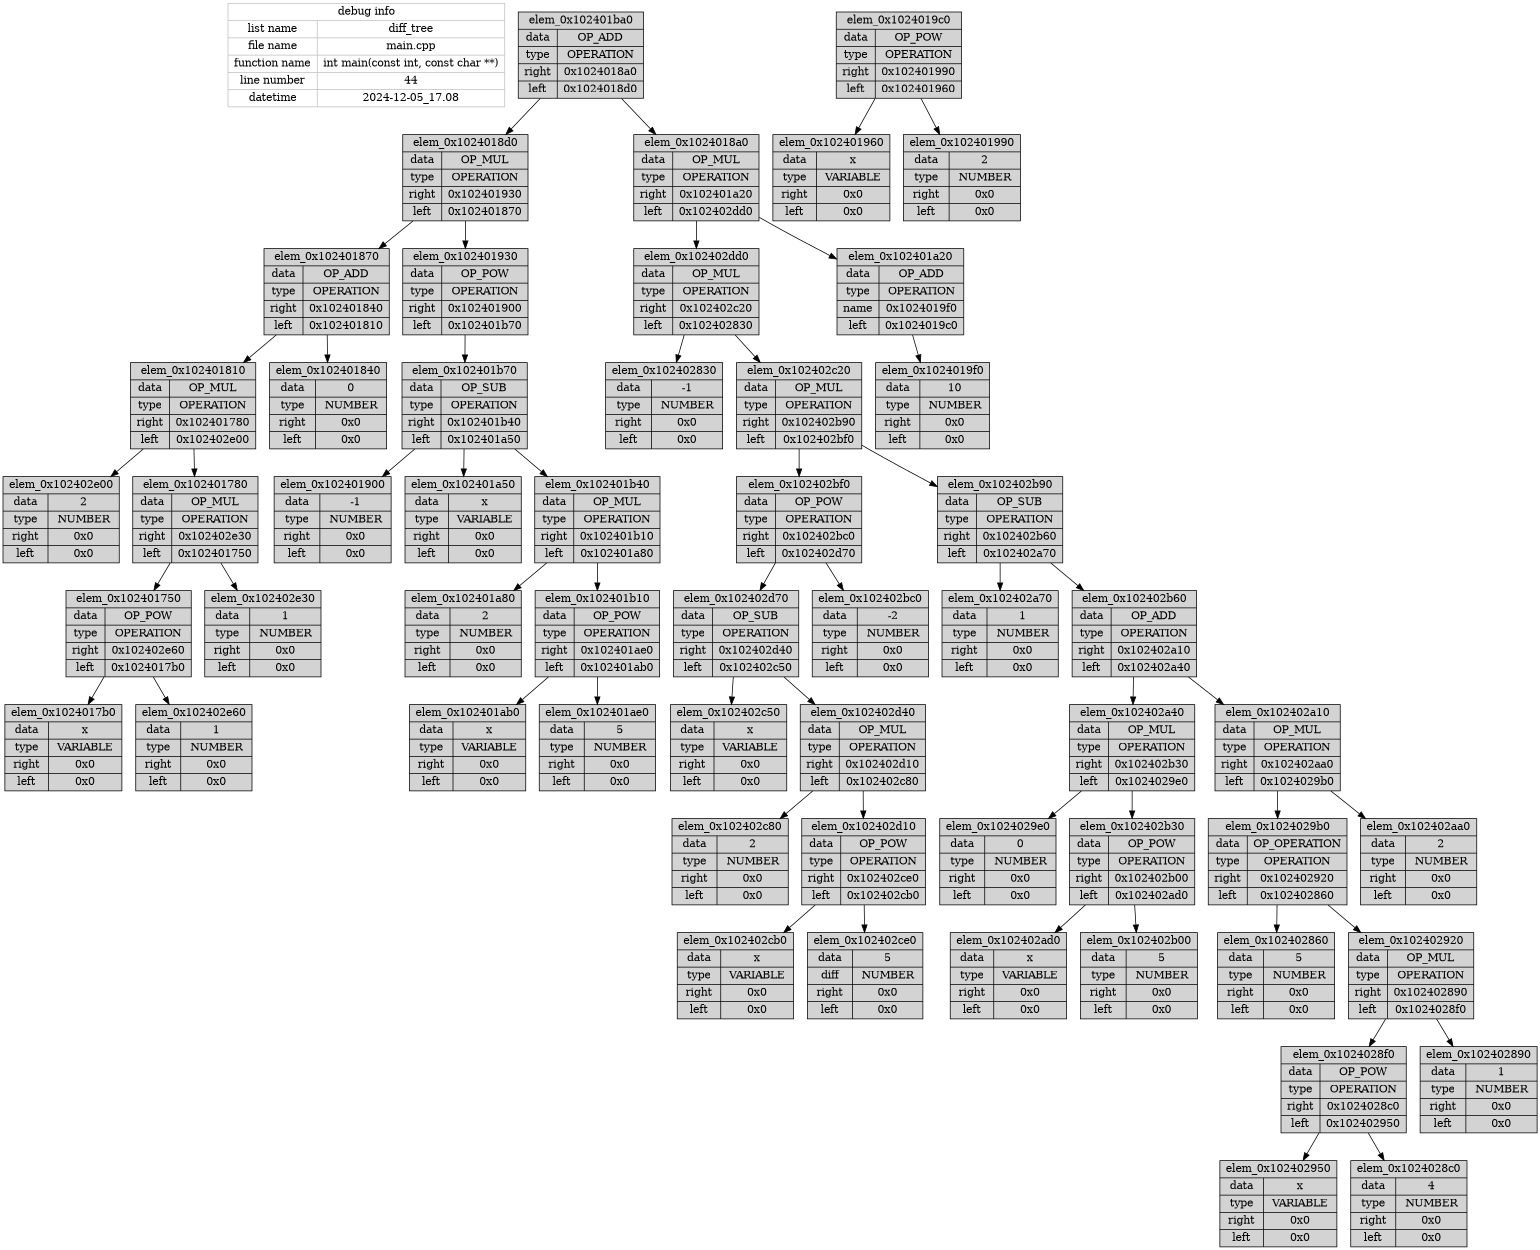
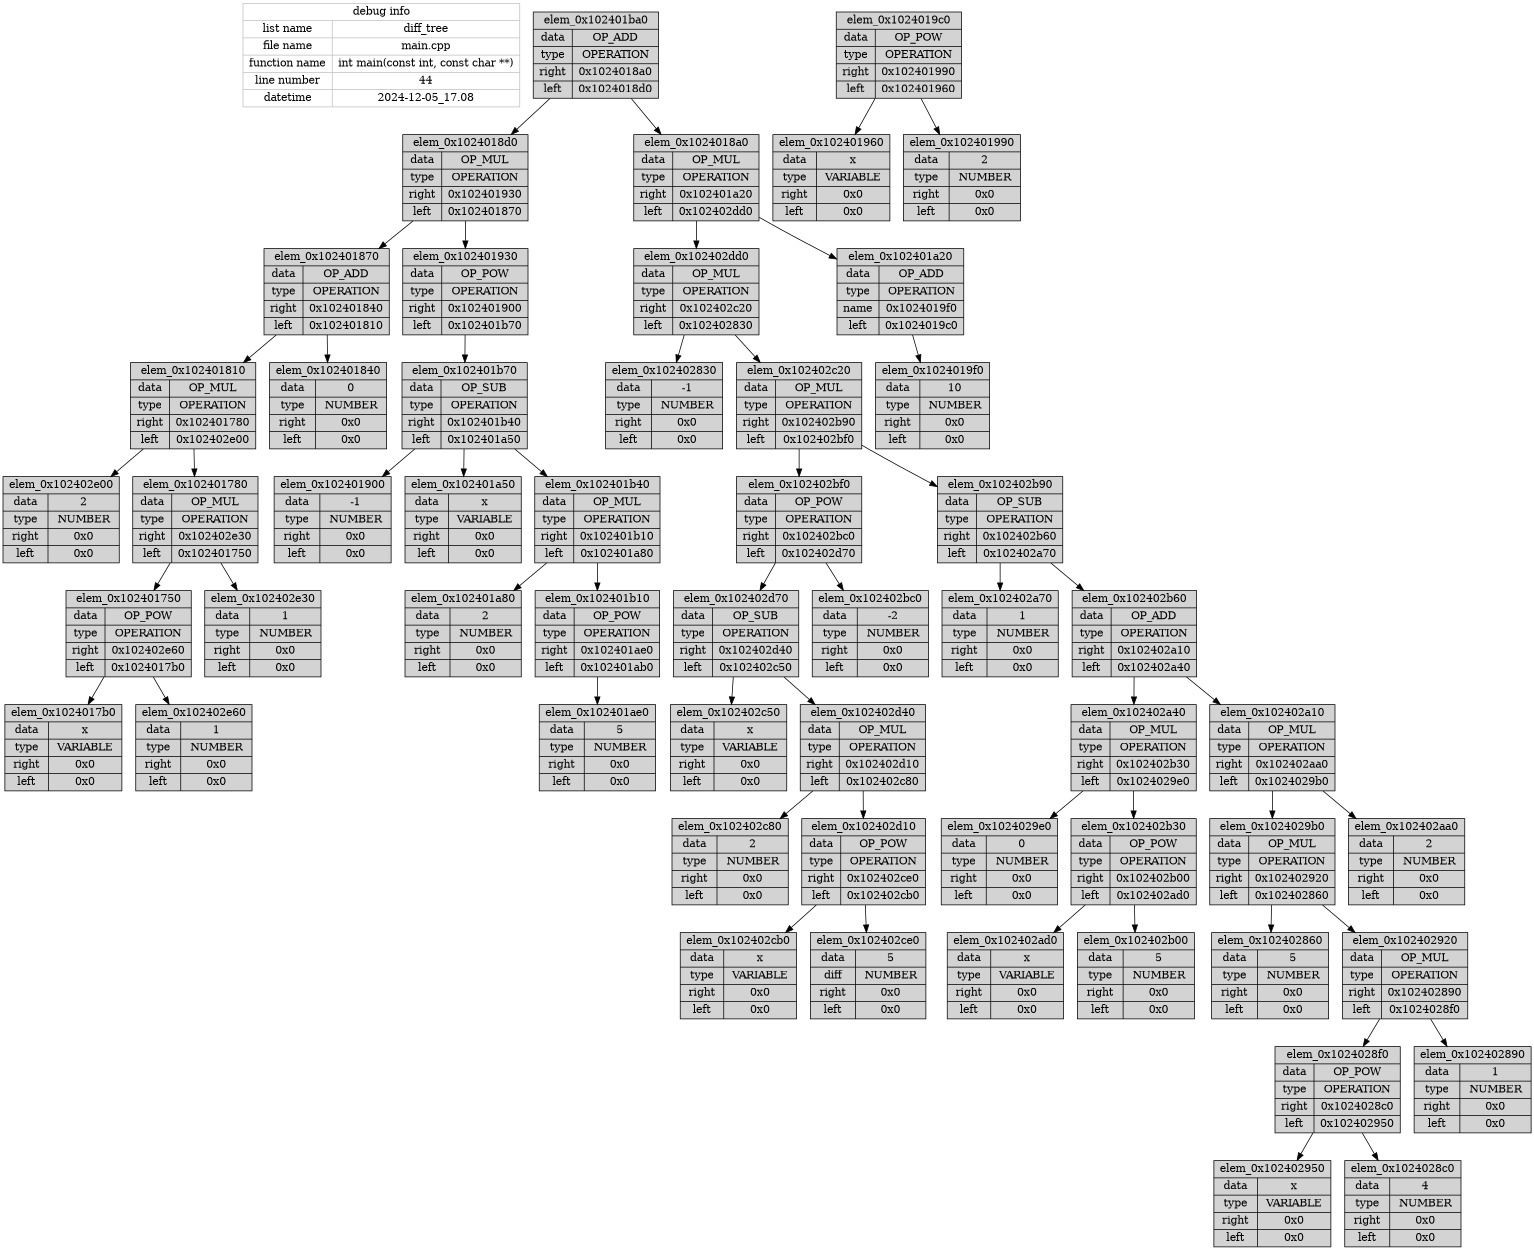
  digraph {
    node [color=black fillcolor=lightgrey shape=record style=filled]
    n1 [color=grey fillcolor=white label="{debug info | { {list name | file name | function name | line number | datetime} | {diff_tree | main.cpp | int main(const int, const char **) | 44 | 2024-12-05_17.08} }}"]
    n2 [label="{elem_0x102401ba0  | { {data | type | right | left} | {OP_ADD | OPERATION | 0x1024018a0 | 0x1024018d0} } }"]
    n3 [label="{elem_0x1024018d0  | { {data | type | right | left} | {OP_MUL | OPERATION | 0x102401930 | 0x102401870} } }"]
    n4 [label="{elem_0x1024018a0  | { {data | type | right | left} | {OP_MUL | OPERATION | 0x102401a20 | 0x102402dd0} } }"]
    n5 [label="{elem_0x102401870  | { {data | type | right | left} | {OP_ADD | OPERATION | 0x102401840 | 0x102401810} } }"]
    n6 [label="{elem_0x102401930  | { {data | type | right | left} | {OP_POW | OPERATION | 0x102401900 | 0x102401b70} } }"]
    n7 [label="{elem_0x102402dd0  | { {data | type | right | left} | {OP_MUL | OPERATION | 0x102402c20 | 0x102402830} } }"]
    n8 [label="{elem_0x102401a20  | { {data | type | name | left} | {OP_ADD | OPERATION | 0x1024019f0 | 0x1024019c0} } }"]
    n9 [label="{elem_0x102401810  | { {data | type | right | left} | {OP_MUL | OPERATION | 0x102401780 | 0x102402e00} } }"]
    n10 [label="{elem_0x102401840  | { {data | type | right | left} | {0 | NUMBER | 0x0 | 0x0} } }"]
    n11 [label="{elem_0x102401b70  | { {data | type | right | left} | {OP_SUB | OPERATION | 0x102401b40 | 0x102401a50} } }"]
    n12 [label="{elem_0x102402e00  | { {data | type | right | left} | {2 | NUMBER | 0x0 | 0x0} } }"]
    n13 [label="{elem_0x102401780  | { {data | type | right | left} | {OP_MUL | OPERATION | 0x102402e30 | 0x102401750} } }"]
    n14 [label="{elem_0x102401750  | { {data | type | right | left} | {OP_POW | OPERATION | 0x102402e60 | 0x1024017b0} } }"]
    n15 [label="{elem_0x102402e30  | { {data | type | right | left} | {1 | NUMBER | 0x0 | 0x0} } }"]
    n16 [label="{elem_0x1024017b0  | { {data | type | right | left} | {x | VARIABLE | 0x0 | 0x0} } }"]
    n17 [label="{elem_0x102402e60  | { {data | type | right | left} | {1 | NUMBER | 0x0 | 0x0} } }"]
    n18 [label="{elem_0x102401900  | { {data | type | right | left} | {-1 | NUMBER | 0x0 | 0x0} } }"]
    n19 [label="{elem_0x102401a50  | { {data | type | right | left} | {x | VARIABLE | 0x0 | 0x0} } }"]
    n20 [label="{elem_0x102401b40  | { {data | type | right | left} | {OP_MUL | OPERATION | 0x102401b10 | 0x102401a80} } }"]
    n21 [label="{elem_0x102401a80  | { {data | type | right | left} | {2 | NUMBER | 0x0 | 0x0} } }"]
    n22 [label="{elem_0x102401b10  | { {data | type | right | left} | {OP_POW | OPERATION | 0x102401ae0 | 0x102401ab0} } }"]
-   n23 [label="{elem_0x102401ab0  | { {data | type | right | left} | {x | VARIABLE | 0x0 | 0x0} } }"]
    n24 [label="{elem_0x102401ae0  | { {data | type | right | left} | {5 | NUMBER | 0x0 | 0x0} } }"]
    n25 [label="{elem_0x102402830  | { {data | type | right | left} | {-1 | NUMBER | 0x0 | 0x0} } }"]
    n26 [label="{elem_0x102402c20  | { {data | type | right | left} | {OP_MUL | OPERATION | 0x102402b90 | 0x102402bf0} } }"]
    n27 [label="{elem_0x1024019f0  | { {data | type | right | left} | {10 | NUMBER | 0x0 | 0x0} } }"]
    n28 [label="{elem_0x102402bf0  | { {data | type | right | left} | {OP_POW | OPERATION | 0x102402bc0 | 0x102402d70} } }"]
    n29 [label="{elem_0x102402b90  | { {data | type | right | left} | {OP_SUB | OPERATION | 0x102402b60 | 0x102402a70} } }"]
    n30 [label="{elem_0x102402d70  | { {data | type | right | left} | {OP_SUB | OPERATION | 0x102402d40 | 0x102402c50} } }"]
    n31 [label="{elem_0x102402bc0  | { {data | type | right | left} | {-2 | NUMBER | 0x0 | 0x0} } }"]
    n32 [label="{elem_0x102402a70  | { {data | type | right | left} | {1 | NUMBER | 0x0 | 0x0} } }"]
    n33 [label="{elem_0x102402b60  | { {data | type | right | left} | {OP_ADD | OPERATION | 0x102402a10 | 0x102402a40} } }"]
    n34 [label="{elem_0x102402c50  | { {data | type | right | left} | {x | VARIABLE | 0x0 | 0x0} } }"]
    n35 [label="{elem_0x102402d40  | { {data | type | right | left} | {OP_MUL | OPERATION | 0x102402d10 | 0x102402c80} } }"]
    n36 [label="{elem_0x102402c80  | { {data | type | right | left} | {2 | NUMBER | 0x0 | 0x0} } }"]
    n37 [label="{elem_0x102402d10  | { {data | type | right | left} | {OP_POW | OPERATION | 0x102402ce0 | 0x102402cb0} } }"]
    n38 [label="{elem_0x102402cb0  | { {data | type | right | left} | {x | VARIABLE | 0x0 | 0x0} } }"]
    n39 [label="{elem_0x102402ce0  | { {data | diff | right | left} | {5 | NUMBER | 0x0 | 0x0} } }"]
    n40 [label="{elem_0x102402a40  | { {data | type | right | left} | {OP_MUL | OPERATION | 0x102402b30 | 0x1024029e0} } }"]
    n41 [label="{elem_0x102402a10  | { {data | type | right | left} | {OP_MUL | OPERATION | 0x102402aa0 | 0x1024029b0} } }"]
    n42 [label="{elem_0x1024029e0  | { {data | type | right | left} | {0 | NUMBER | 0x0 | 0x0} } }"]
    n43 [label="{elem_0x102402b30  | { {data | type | right | left} | {OP_POW | OPERATION | 0x102402b00 | 0x102402ad0} } }"]
-   n44 [label="{elem_0x1024029b0  | { {data | type | right | left} | {OP_OPERATION | OPERATION | 0x102402920 | 0x102402860} } }"]
+   n44 [label="{elem_0x1024029b0  | { {data | type | right | left} | {OP_MUL | OPERATION | 0x102402920 | 0x102402860} } }"]
    n45 [label="{elem_0x102402aa0  | { {data | type | right | left} | {2 | NUMBER | 0x0 | 0x0} } }"]
    n46 [label="{elem_0x102402ad0  | { {data | type | right | left} | {x | VARIABLE | 0x0 | 0x0} } }"]
    n47 [label="{elem_0x102402b00  | { {data | type | right | left} | {5 | NUMBER | 0x0 | 0x0} } }"]
    n48 [label="{elem_0x102402860  | { {data | type | right | left} | {5 | NUMBER | 0x0 | 0x0} } }"]
    n49 [label="{elem_0x102402920  | { {data | type | right | left} | {OP_MUL | OPERATION | 0x102402890 | 0x1024028f0} } }"]
    n50 [label="{elem_0x1024028f0  | { {data | type | right | left} | {OP_POW | OPERATION | 0x1024028c0 | 0x102402950} } }"]
    n51 [label="{elem_0x102402890  | { {data | type | right | left} | {1 | NUMBER | 0x0 | 0x0} } }"]
    n52 [label="{elem_0x102402950  | { {data | type | right | left} | {x | VARIABLE | 0x0 | 0x0} } }"]
    n53 [label="{elem_0x1024028c0  | { {data | type | right | left} | {4 | NUMBER | 0x0 | 0x0} } }"]
    n54 [label="{elem_0x1024019c0  | { {data | type | right | left} | {OP_POW | OPERATION | 0x102401990 | 0x102401960} } }"]
    n55 [label="{elem_0x102401960  | { {data | type | right | left} | {x | VARIABLE | 0x0 | 0x0} } }"]
    n56 [label="{elem_0x102401990  | { {data | type | right | left} | {2 | NUMBER | 0x0 | 0x0} } }"]
    n2 -> n3
    n2 -> n4
    n3 -> n5
    n3 -> n6
    n4 -> n7
    n4 -> n8
    n5 -> n9
    n5 -> n10
    n6 -> n11
    n7 -> n25
    n7 -> n26
    n8 -> n27
    n9 -> n12
    n9 -> n13
    n11 -> n18
    n11 -> n19
    n11 -> n20
    n13 -> n14
    n13 -> n15
    n14 -> n16
    n14 -> n17
    n20 -> n21
    n20 -> n22
-   n22 -> n23
    n22 -> n24
    n26 -> n28
    n26 -> n29
    n28 -> n30
    n28 -> n31
    n29 -> n32
    n29 -> n33
    n30 -> n34
    n30 -> n35
    n33 -> n40
    n33 -> n41
    n35 -> n36
    n35 -> n37
    n37 -> n38
    n37 -> n39
    n40 -> n42
    n40 -> n43
    n41 -> n44
    n41 -> n45
    n43 -> n46
    n43 -> n47
    n44 -> n48
    n44 -> n49
    n49 -> n50
    n49 -> n51
    n50 -> n52
    n50 -> n53
    n54 -> n55
    n54 -> n56
  }
